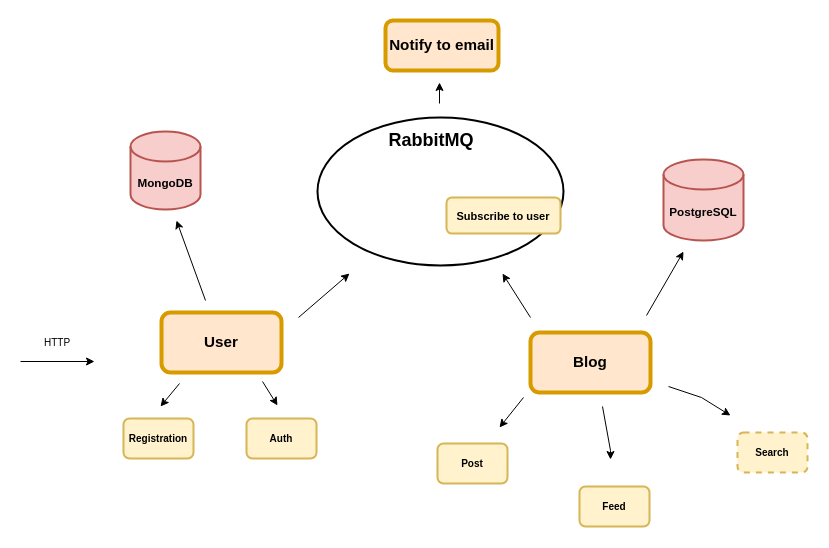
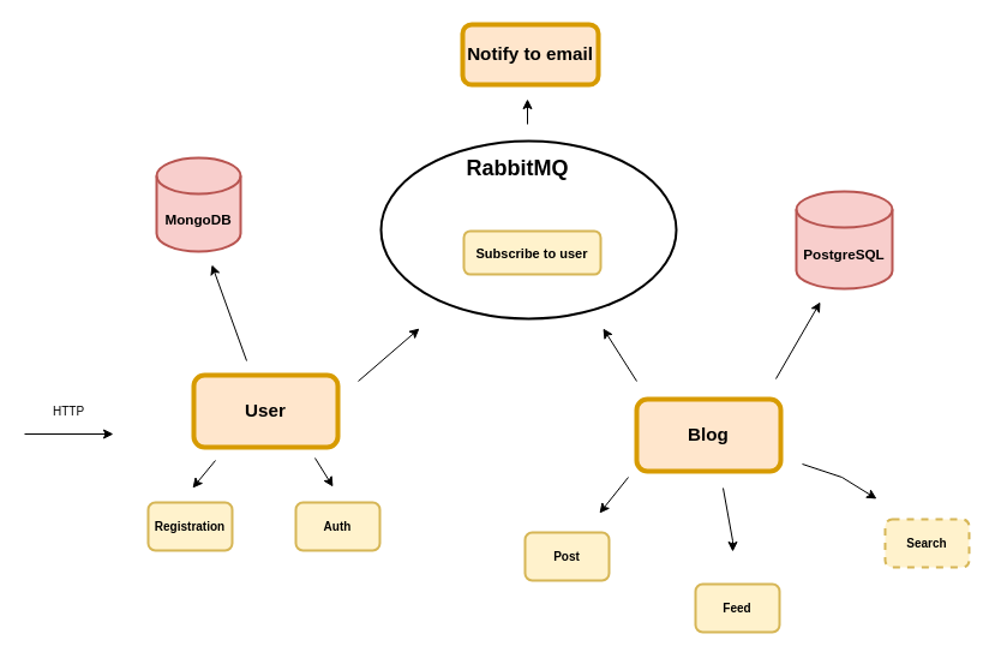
  <mxCell id="0" />
  <mxCell id="1" parent="0" />
  <mxCell id="2" value="&lt;h3&gt;User&lt;/h3&gt;" style="rounded=1;whiteSpace=wrap;html=1;sketch=0;strokeWidth=4;fontSize=13;fillColor=#ffe6cc;strokeColor=#d79b00;aspect=fixed;" parent="1" vertex="1"><mxGeometry x="161" y="312" width="120" height="60" as="geometry" /></mxCell>
  <mxCell id="3" value="&lt;h3&gt;Blog&lt;/h3&gt;" style="rounded=1;whiteSpace=wrap;html=1;sketch=0;strokeWidth=4;fontSize=13;fillColor=#ffe6cc;strokeColor=#d79b00;" parent="1" vertex="1"><mxGeometry x="530" y="332" width="120" height="60" as="geometry" /></mxCell>
  <mxCell id="4" value="&lt;h3 style=&quot;font-size: 10px;&quot;&gt;Feed&lt;/h3&gt;" style="rounded=1;whiteSpace=wrap;html=1;sketch=0;strokeWidth=2;fontSize=10;fillColor=#fff2cc;strokeColor=#d6b656;" parent="1" vertex="1"><mxGeometry x="579" y="486" width="70" height="40" as="geometry" /></mxCell>
  <mxCell id="5" value="&lt;h3 style=&quot;font-size: 10px;&quot;&gt;Search&lt;/h3&gt;" style="rounded=1;whiteSpace=wrap;html=1;sketch=0;strokeWidth=2;fontSize=10;fillColor=#fff2cc;strokeColor=#d6b656;dashed=1;" parent="1" vertex="1"><mxGeometry x="737" y="432" width="70" height="40" as="geometry" /></mxCell>
  <mxCell id="6" value="" style="endArrow=classic;html=1;rounded=0;fontSize=10;" parent="1" edge="1"><mxGeometry width="50" height="50" relative="1" as="geometry"><mxPoint x="602" y="406" as="sourcePoint" /><mxPoint x="610" y="459" as="targetPoint" /><Array as="points"><mxPoint x="610" y="450" /></Array></mxGeometry></mxCell>
  <mxCell id="7" value="" style="endArrow=classic;html=1;rounded=0;fontSize=10;" parent="1" edge="1"><mxGeometry width="50" height="50" relative="1" as="geometry"><mxPoint x="668" y="386" as="sourcePoint" /><mxPoint x="730" y="415" as="targetPoint" /><Array as="points"><mxPoint x="701" y="397" /></Array></mxGeometry></mxCell>
  <mxCell id="8" value="&lt;h3&gt;MongoDB&lt;/h3&gt;" style="shape=cylinder3;whiteSpace=wrap;html=1;boundedLbl=1;backgroundOutline=1;size=15;sketch=0;strokeWidth=2;fontSize=10;fillColor=#f8cecc;strokeColor=#b85450;" parent="1" vertex="1"><mxGeometry x="130" y="131" width="70" height="78" as="geometry" /></mxCell>
  <mxCell id="9" value="&lt;h3&gt;PostgreSQL&lt;/h3&gt;" style="shape=cylinder3;whiteSpace=wrap;html=1;boundedLbl=1;backgroundOutline=1;size=15;sketch=0;strokeWidth=2;fontSize=10;fillColor=#f8cecc;strokeColor=#b85450;" parent="1" vertex="1"><mxGeometry x="663" y="159" width="80" height="81" as="geometry" /></mxCell>
  <mxCell id="10" value="&lt;h3 style=&quot;font-size: 10px;&quot;&gt;Post&lt;/h3&gt;" style="rounded=1;whiteSpace=wrap;html=1;sketch=0;strokeWidth=2;fontSize=10;fillColor=#fff2cc;strokeColor=#d6b656;" parent="1" vertex="1"><mxGeometry x="437" y="443" width="70" height="40" as="geometry" /></mxCell>
  <mxCell id="11" value="" style="endArrow=classic;html=1;rounded=0;fontSize=10;" parent="1" edge="1"><mxGeometry width="50" height="50" relative="1" as="geometry"><mxPoint x="523" y="397" as="sourcePoint" /><mxPoint x="499" y="427" as="targetPoint" /></mxGeometry></mxCell>
  <mxCell id="12" value="&lt;h2&gt;&lt;br&gt;&lt;/h2&gt;" style="ellipse;whiteSpace=wrap;html=1;sketch=0;strokeWidth=2;fontSize=10;" parent="1" vertex="1"><mxGeometry x="317" y="117" width="246" height="148" as="geometry" /></mxCell>
  <mxCell id="13" value="" style="endArrow=classic;html=1;rounded=0;fontSize=10;" parent="1" edge="1"><mxGeometry width="50" height="50" relative="1" as="geometry"><mxPoint x="530" y="317" as="sourcePoint" /><mxPoint x="502" y="273" as="targetPoint" /></mxGeometry></mxCell>
  <mxCell id="14" value="" style="endArrow=classic;html=1;rounded=0;fontSize=10;" parent="1" edge="1"><mxGeometry width="50" height="50" relative="1" as="geometry"><mxPoint x="298" y="317" as="sourcePoint" /><mxPoint x="349" y="273" as="targetPoint" /><Array as="points" /></mxGeometry></mxCell>
  <mxCell id="15" value="" style="endArrow=classic;html=1;rounded=0;fontSize=10;" parent="1" edge="1"><mxGeometry width="50" height="50" relative="1" as="geometry"><mxPoint x="205" y="300" as="sourcePoint" /><mxPoint x="176" y="220" as="targetPoint" /></mxGeometry></mxCell>
  <mxCell id="16" value="" style="endArrow=classic;html=1;rounded=0;fontSize=10;" parent="1" edge="1"><mxGeometry width="50" height="50" relative="1" as="geometry"><mxPoint x="646" y="315" as="sourcePoint" /><mxPoint x="683" y="251" as="targetPoint" /></mxGeometry></mxCell>
  <mxCell id="17" value="" style="endArrow=classic;html=1;rounded=0;fontSize=10;" parent="1" edge="1"><mxGeometry width="50" height="50" relative="1" as="geometry"><mxPoint x="20" y="361" as="sourcePoint" /><mxPoint x="94" y="361" as="targetPoint" /></mxGeometry></mxCell>
  <mxCell id="18" value="HTTP" style="text;html=1;strokeColor=none;fillColor=none;align=center;verticalAlign=middle;whiteSpace=wrap;rounded=0;sketch=0;strokeWidth=2;fontSize=10;" parent="1" vertex="1"><mxGeometry x="27" y="327" width="60" height="30" as="geometry" /></mxCell>
  <mxCell id="19" value="&lt;h3&gt;Notify to email&lt;/h3&gt;" style="rounded=1;whiteSpace=wrap;html=1;sketch=0;strokeWidth=4;fontSize=13;fillColor=#ffe6cc;strokeColor=#d79b00;" parent="1" vertex="1"><mxGeometry x="385" y="20" width="113" height="50" as="geometry" /></mxCell>
  <mxCell id="20" value="" style="endArrow=classic;html=1;rounded=0;fontSize=10;" parent="1" edge="1"><mxGeometry width="50" height="50" relative="1" as="geometry"><mxPoint x="439" as="sourcePoint" y="103" /><mxPoint x="439" y="82" as="targetPoint" /><Array as="points" /></mxGeometry></mxCell>
- <mxCell id="21" value="&lt;h3&gt;&lt;font style=&quot;font-size: 11px&quot;&gt;Subscribe to user&lt;/font&gt;&lt;/h3&gt;" style="rounded=1;whiteSpace=wrap;html=1;strokeWidth=2;fillColor=#fff2cc;strokeColor=#d6b656;" vertex="1" parent="1"><mxGeometry x="446" y="197" width="114" height="36" as="geometry" /></mxCell>
+ <mxCell id="21" value="&lt;h3&gt;&lt;font style=&quot;font-size: 11px&quot;&gt;Subscribe to user&lt;/font&gt;&lt;/h3&gt;" style="rounded=1;whiteSpace=wrap;html=1;strokeWidth=2;fillColor=#fff2cc;strokeColor=#d6b656;" vertex="1" parent="1"><mxGeometry x="386" y="192" width="114" height="36" as="geometry" /></mxCell>
  <mxCell id="22" value="&lt;h2&gt;RabbitMQ&lt;/h2&gt;" style="text;html=1;strokeColor=none;fillColor=none;align=center;verticalAlign=middle;whiteSpace=wrap;rounded=0;" vertex="1" parent="1"><mxGeometry x="401" y="125" width="60" height="30" as="geometry" /></mxCell>
  <mxCell id="23" value="&lt;h3 style=&quot;font-size: 10px&quot;&gt;Auth&lt;/h3&gt;" style="rounded=1;whiteSpace=wrap;html=1;sketch=0;strokeWidth=2;fontSize=10;fillColor=#fff2cc;strokeColor=#d6b656;" vertex="1" parent="1"><mxGeometry x="246" y="418" width="70" height="40" as="geometry" /></mxCell>
  <mxCell id="24" value="&lt;h3 style=&quot;font-size: 10px&quot;&gt;Registration&lt;/h3&gt;" style="rounded=1;whiteSpace=wrap;html=1;sketch=0;strokeWidth=2;fontSize=10;fillColor=#fff2cc;strokeColor=#d6b656;" vertex="1" parent="1"><mxGeometry x="123" y="418" width="70" height="40" as="geometry" /></mxCell>
  <mxCell id="25" value="" style="endArrow=classic;html=1;rounded=0;fontSize=10;" edge="1" parent="1"><mxGeometry width="50" height="50" relative="1" as="geometry"><mxPoint x="262" y="381" as="sourcePoint" /><mxPoint x="277" y="405" as="targetPoint" /><Array as="points"><mxPoint x="277" y="405" /></Array></mxGeometry></mxCell>
  <mxCell id="26" value="" style="endArrow=classic;html=1;rounded=0;fontSize=10;" edge="1" parent="1"><mxGeometry width="50" height="50" relative="1" as="geometry"><mxPoint x="179" y="383" as="sourcePoint" /><mxPoint x="160" y="406" as="targetPoint" /></mxGeometry></mxCell>
